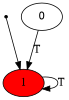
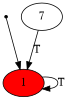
  digraph {
    fontname="PT Serif"
    node [fontname="PT Serif"]
    edge [fontname="PT Serif"]
    init [shape=point]
    1 [fillcolor=red style=filled]
-   0
+   0 [label=7]
    init -> 1
    1 -> 1 [label=T]
    0 -> 1 [label=T]
  }
